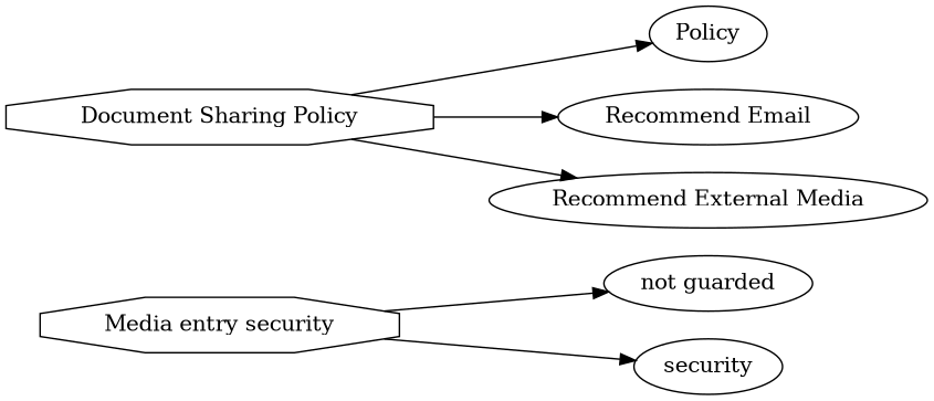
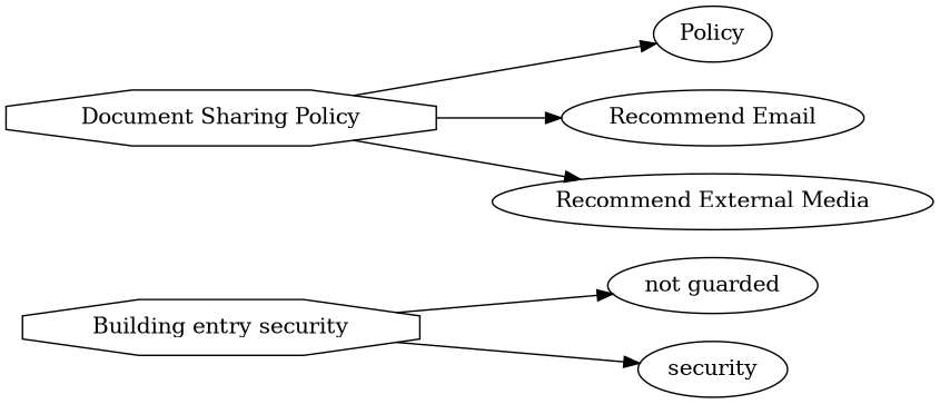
  digraph {
    rankdir=LR
-   n1 [label="Media entry security" shape=polygon sides=8]
+   n1 [label="Building entry security" shape=polygon sides=8]
    n2 [label="not guarded"]
    n3 [label=security]
    n4 [label="Document Sharing Policy" shape=polygon sides=8]
    n5 [label=Policy]
    n6 [label="Recommend Email"]
    n7 [label="Recommend External Media"]
    n1 -> n2
    n1 -> n3
    n4 -> n5
    n4 -> n6
    n4 -> n7
  }
